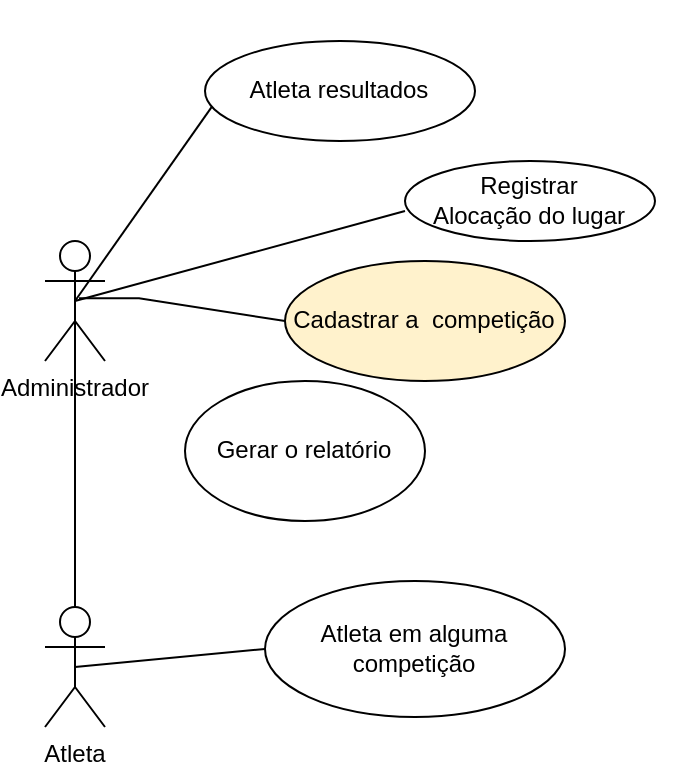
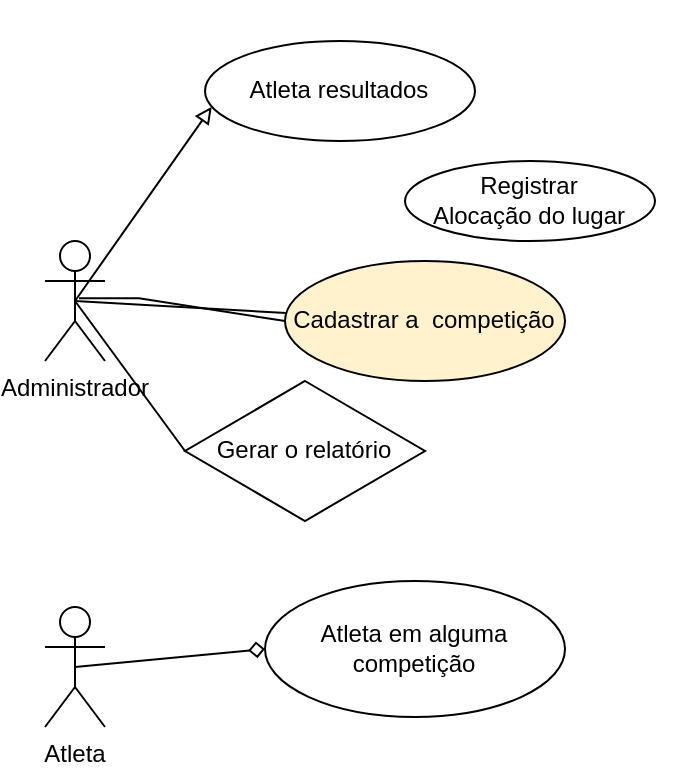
  <mxCell id="0" />
  <mxCell id="1" parent="0" />
- <mxCell id="2" style="edgeStyle=none;rounded=0;orthogonalLoop=1;jettySize=auto;html=1;exitX=0.5;exitY=0.5;exitDx=0;exitDy=0;exitPerimeter=0;endArrow=none;endFill=0;" parent="1" source="3" target="5" edge="1"><mxGeometry relative="1" as="geometry" /></mxCell>
+ <mxCell id="2" style="edgeStyle=none;rounded=0;orthogonalLoop=1;jettySize=auto;html=1;exitX=0.5;exitY=0.5;exitDx=0;exitDy=0;exitPerimeter=0;entryX=0;entryY=0.5;entryDx=0;entryDy=0;endArrow=none;endFill=0;" parent="1" source="3" target="13" edge="1"><mxGeometry relative="1" as="geometry" /></mxCell>
  <mxCell id="3" value="Administrador" style="shape=umlActor;verticalLabelPosition=bottom;verticalAlign=top;html=1;outlineConnect=0;" parent="1" vertex="1"><mxGeometry x="20" y="120" width="30" height="60" as="geometry" /></mxCell>
- <mxCell id="4" style="edgeStyle=none;rounded=0;orthogonalLoop=1;jettySize=auto;html=1;exitX=0.5;exitY=0.5;exitDx=0;exitDy=0;exitPerimeter=0;endArrow=none;endFill=0;entryX=0;entryY=0.5;entryDx=0;entryDy=0;" parent="1" source="5" target="6" edge="1"><mxGeometry relative="1" as="geometry"><mxPoint x="120" y="289.667" as="targetPoint" /></mxGeometry></mxCell>
+ <mxCell id="4" style="edgeStyle=none;rounded=0;orthogonalLoop=1;jettySize=auto;html=1;exitX=0.5;exitY=0.5;exitDx=0;exitDy=0;exitPerimeter=0;endArrow=diamond;endFill=0;entryX=0;entryY=0.5;entryDx=0;entryDy=0;" parent="1" source="5" target="6" edge="1"><mxGeometry relative="1" as="geometry"><mxPoint x="120" y="289.667" as="targetPoint" /></mxGeometry></mxCell>
  <mxCell id="5" value="Atleta" style="shape=umlActor;verticalLabelPosition=bottom;verticalAlign=top;html=1;outlineConnect=0;" parent="1" vertex="1"><mxGeometry x="20" y="303" width="30" height="60" as="geometry" /></mxCell>
  <mxCell id="6" value="Atleta em alguma competição" style="ellipse;whiteSpace=wrap;html=1;" parent="1" vertex="1"><mxGeometry x="130" y="290" width="150" height="68" as="geometry" /></mxCell>
  <mxCell id="7" value="Cadastrar a&amp;nbsp; competição" style="ellipse;whiteSpace=wrap;html=1;fillColor=#fff2cc;" parent="1" vertex="1"><mxGeometry x="140" y="130" width="140" height="60" as="geometry" /></mxCell>
  <mxCell id="8" value="" style="endArrow=none;html=1;rounded=0;entryX=0;entryY=0.5;entryDx=0;entryDy=0;" parent="1" target="7" edge="1"><mxGeometry width="50" height="50" relative="1" as="geometry"><mxPoint x="37" y="148.58" as="sourcePoint" /><mxPoint x="127" y="149" as="targetPoint" /><Array as="points"><mxPoint x="67" y="148.58" /></Array></mxGeometry></mxCell>
  <mxCell id="9" value="&lt;div&gt;Registrar&lt;/div&gt;Alocação do lugar" style="ellipse;whiteSpace=wrap;html=1;" parent="1" vertex="1"><mxGeometry x="200" y="80" width="125" height="40" as="geometry" /></mxCell>
- <mxCell id="10" style="edgeStyle=none;rounded=0;orthogonalLoop=1;jettySize=auto;html=1;exitX=0.5;exitY=0.5;exitDx=0;exitDy=0;exitPerimeter=0;entryX=0;entryY=0.625;entryDx=0;entryDy=0;entryPerimeter=0;endArrow=none;endFill=0;" parent="1" source="3" target="9" edge="1"><mxGeometry relative="1" as="geometry" /></mxCell>
+ <mxCell id="10" style="edgeStyle=none;rounded=0;orthogonalLoop=1;jettySize=auto;html=1;exitX=0.5;exitY=0.5;exitDx=0;exitDy=0;exitPerimeter=0;endArrow=none;endFill=0;" parent="1" source="3" target="7" edge="1"><mxGeometry relative="1" as="geometry" /></mxCell>
  <mxCell id="11" value="Atleta resultados" style="ellipse;whiteSpace=wrap;html=1;" parent="1" vertex="1"><mxGeometry x="100" y="20" width="135" height="50" as="geometry" /></mxCell>
- <mxCell id="12" style="edgeStyle=none;rounded=0;orthogonalLoop=1;jettySize=auto;html=1;exitX=0.5;exitY=0.5;exitDx=0;exitDy=0;exitPerimeter=0;entryX=0.025;entryY=0.658;entryDx=0;entryDy=0;entryPerimeter=0;endArrow=none;endFill=0;" parent="1" source="3" target="11" edge="1"><mxGeometry relative="1" as="geometry" /></mxCell>
- <mxCell id="13" value="Gerar o relatório" style="ellipse;whiteSpace=wrap;html=1;" parent="1" vertex="1"><mxGeometry x="90" y="190" width="120" height="70" as="geometry" /></mxCell>
+ <mxCell id="12" style="edgeStyle=none;rounded=0;orthogonalLoop=1;jettySize=auto;html=1;exitX=0.5;exitY=0.5;exitDx=0;exitDy=0;exitPerimeter=0;entryX=0.025;entryY=0.658;entryDx=0;entryDy=0;entryPerimeter=0;endArrow=block;endFill=0;" parent="1" source="3" target="11" edge="1"><mxGeometry relative="1" as="geometry" /></mxCell>
+ <mxCell id="13" value="Gerar o relatório" style="rhombus;whiteSpace=wrap;html=1;" parent="1" vertex="1"><mxGeometry x="90" y="190" width="120" height="70" as="geometry" /></mxCell>
